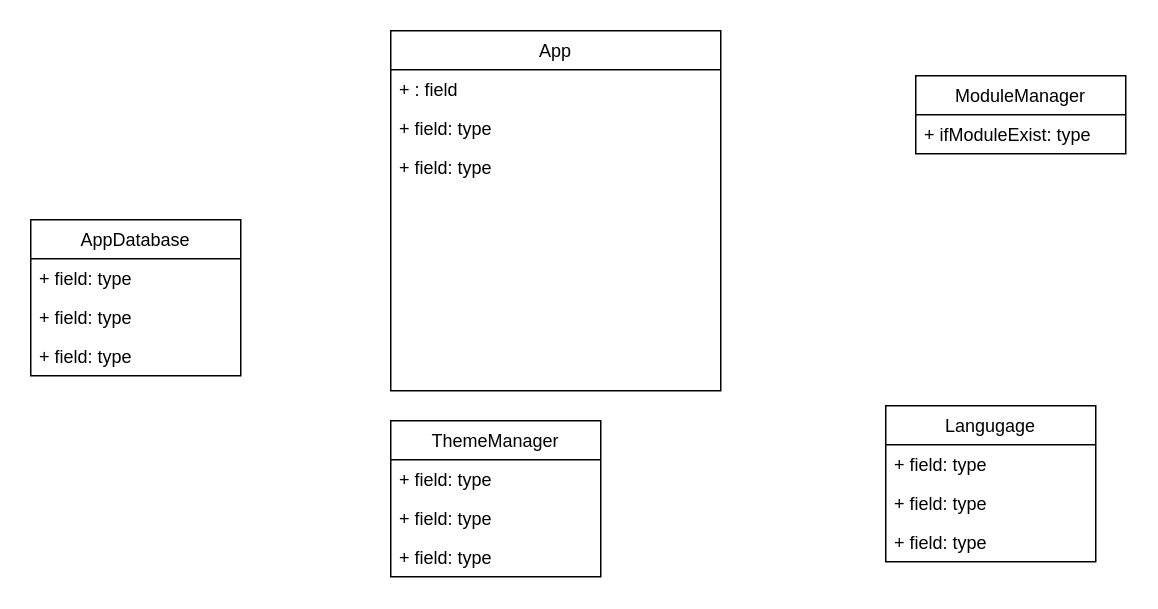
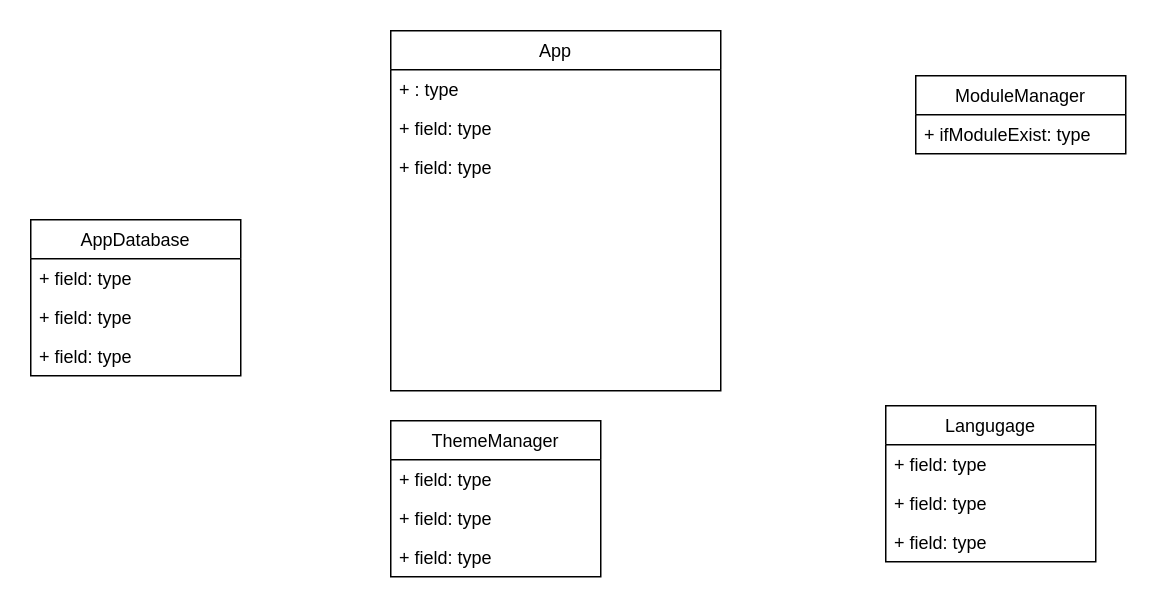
  <mxCell id="0" />
  <mxCell id="1" parent="0" />
  <mxCell id="2" value="App" style="swimlane;fontStyle=0;childLayout=stackLayout;horizontal=1;startSize=26;fillColor=none;horizontalStack=0;resizeParent=1;resizeParentMax=0;resizeLast=0;collapsible=1;marginBottom=0;" vertex="1" parent="1"><mxGeometry x="260" y="20" width="220" height="240" as="geometry" /></mxCell>
- <mxCell id="3" value="+ : field" style="text;strokeColor=none;fillColor=none;align=left;verticalAlign=top;spacingLeft=4;spacingRight=4;overflow=hidden;rotatable=0;points=[[0,0.5],[1,0.5]];portConstraint=eastwest;" vertex="1" parent="2"><mxGeometry y="26" width="220" height="26" as="geometry" /></mxCell>
+ <mxCell id="3" value="+ : type" style="text;strokeColor=none;fillColor=none;align=left;verticalAlign=top;spacingLeft=4;spacingRight=4;overflow=hidden;rotatable=0;points=[[0,0.5],[1,0.5]];portConstraint=eastwest;" vertex="1" parent="2"><mxGeometry y="26" width="220" height="26" as="geometry" /></mxCell>
  <mxCell id="4" value="+ field: type" style="text;strokeColor=none;fillColor=none;align=left;verticalAlign=top;spacingLeft=4;spacingRight=4;overflow=hidden;rotatable=0;points=[[0,0.5],[1,0.5]];portConstraint=eastwest;" vertex="1" parent="2"><mxGeometry y="52" width="220" height="26" as="geometry" /></mxCell>
  <mxCell id="5" value="+ field: type" style="text;strokeColor=none;fillColor=none;align=left;verticalAlign=top;spacingLeft=4;spacingRight=4;overflow=hidden;rotatable=0;points=[[0,0.5],[1,0.5]];portConstraint=eastwest;" vertex="1" parent="2"><mxGeometry y="78" width="220" height="162" as="geometry" /></mxCell>
  <mxCell id="6" value="ModuleManager" style="swimlane;fontStyle=0;childLayout=stackLayout;horizontal=1;startSize=26;fillColor=none;horizontalStack=0;resizeParent=1;resizeParentMax=0;resizeLast=0;collapsible=1;marginBottom=0;" vertex="1" parent="1"><mxGeometry x="610" y="50" width="140" height="52" as="geometry" /></mxCell>
  <mxCell id="7" value="+ ifModuleExist: type" style="text;strokeColor=none;fillColor=none;align=left;verticalAlign=top;spacingLeft=4;spacingRight=4;overflow=hidden;rotatable=0;points=[[0,0.5],[1,0.5]];portConstraint=eastwest;" vertex="1" parent="6"><mxGeometry y="26" width="140" height="26" as="geometry" /></mxCell>
  <mxCell id="8" value="ThemeManager" style="swimlane;fontStyle=0;childLayout=stackLayout;horizontal=1;startSize=26;fillColor=none;horizontalStack=0;resizeParent=1;resizeParentMax=0;resizeLast=0;collapsible=1;marginBottom=0;" vertex="1" parent="1"><mxGeometry x="260" y="280" width="140" height="104" as="geometry" /></mxCell>
  <mxCell id="9" value="+ field: type" style="text;strokeColor=none;fillColor=none;align=left;verticalAlign=top;spacingLeft=4;spacingRight=4;overflow=hidden;rotatable=0;points=[[0,0.5],[1,0.5]];portConstraint=eastwest;" vertex="1" parent="8"><mxGeometry y="26" width="140" height="26" as="geometry" /></mxCell>
  <mxCell id="10" value="+ field: type" style="text;strokeColor=none;fillColor=none;align=left;verticalAlign=top;spacingLeft=4;spacingRight=4;overflow=hidden;rotatable=0;points=[[0,0.5],[1,0.5]];portConstraint=eastwest;" vertex="1" parent="8"><mxGeometry y="52" width="140" height="26" as="geometry" /></mxCell>
  <mxCell id="11" value="+ field: type" style="text;strokeColor=none;fillColor=none;align=left;verticalAlign=top;spacingLeft=4;spacingRight=4;overflow=hidden;rotatable=0;points=[[0,0.5],[1,0.5]];portConstraint=eastwest;" vertex="1" parent="8"><mxGeometry y="78" width="140" height="26" as="geometry" /></mxCell>
  <mxCell id="12" value="Langugage" style="swimlane;fontStyle=0;childLayout=stackLayout;horizontal=1;startSize=26;fillColor=none;horizontalStack=0;resizeParent=1;resizeParentMax=0;resizeLast=0;collapsible=1;marginBottom=0;" vertex="1" parent="1"><mxGeometry x="590" y="270" width="140" height="104" as="geometry" /></mxCell>
  <mxCell id="13" value="+ field: type" style="text;strokeColor=none;fillColor=none;align=left;verticalAlign=top;spacingLeft=4;spacingRight=4;overflow=hidden;rotatable=0;points=[[0,0.5],[1,0.5]];portConstraint=eastwest;" vertex="1" parent="12"><mxGeometry y="26" width="140" height="26" as="geometry" /></mxCell>
  <mxCell id="14" value="+ field: type" style="text;strokeColor=none;fillColor=none;align=left;verticalAlign=top;spacingLeft=4;spacingRight=4;overflow=hidden;rotatable=0;points=[[0,0.5],[1,0.5]];portConstraint=eastwest;" vertex="1" parent="12"><mxGeometry y="52" width="140" height="26" as="geometry" /></mxCell>
  <mxCell id="15" value="+ field: type" style="text;strokeColor=none;fillColor=none;align=left;verticalAlign=top;spacingLeft=4;spacingRight=4;overflow=hidden;rotatable=0;points=[[0,0.5],[1,0.5]];portConstraint=eastwest;" vertex="1" parent="12"><mxGeometry y="78" width="140" height="26" as="geometry" /></mxCell>
  <mxCell id="16" value="AppDatabase" style="swimlane;fontStyle=0;childLayout=stackLayout;horizontal=1;startSize=26;fillColor=none;horizontalStack=0;resizeParent=1;resizeParentMax=0;resizeLast=0;collapsible=1;marginBottom=0;" vertex="1" parent="1"><mxGeometry x="20" y="146" width="140" height="104" as="geometry" /></mxCell>
  <mxCell id="17" value="+ field: type" style="text;strokeColor=none;fillColor=none;align=left;verticalAlign=top;spacingLeft=4;spacingRight=4;overflow=hidden;rotatable=0;points=[[0,0.5],[1,0.5]];portConstraint=eastwest;" vertex="1" parent="16"><mxGeometry y="26" width="140" height="26" as="geometry" /></mxCell>
  <mxCell id="18" value="+ field: type" style="text;strokeColor=none;fillColor=none;align=left;verticalAlign=top;spacingLeft=4;spacingRight=4;overflow=hidden;rotatable=0;points=[[0,0.5],[1,0.5]];portConstraint=eastwest;" vertex="1" parent="16"><mxGeometry y="52" width="140" height="26" as="geometry" /></mxCell>
  <mxCell id="19" value="+ field: type" style="text;strokeColor=none;fillColor=none;align=left;verticalAlign=top;spacingLeft=4;spacingRight=4;overflow=hidden;rotatable=0;points=[[0,0.5],[1,0.5]];portConstraint=eastwest;" vertex="1" parent="16"><mxGeometry y="78" width="140" height="26" as="geometry" /></mxCell>
